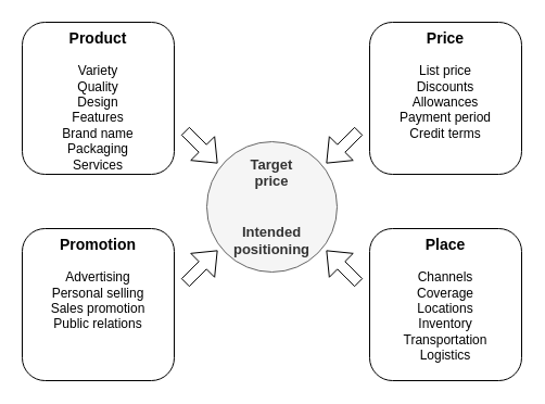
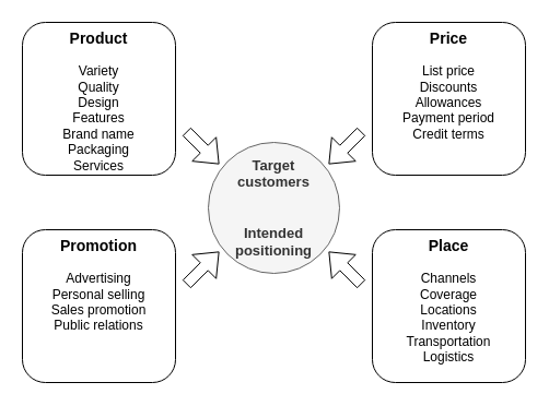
  <mxCell id="0" />
  <mxCell id="1" parent="0" />
  <mxCell id="2" value="&lt;div&gt;&lt;font style=&quot;font-size: 14px&quot;&gt;&lt;b&gt;Product&lt;/b&gt;&lt;/font&gt;&lt;/div&gt;&lt;div&gt;&lt;br&gt;&lt;/div&gt;&lt;div&gt;Variety&lt;/div&gt;&lt;div&gt;Quality&lt;/div&gt;&lt;div&gt;Design&lt;/div&gt;&lt;div&gt;Features&lt;/div&gt;&lt;div&gt;Brand name&lt;/div&gt;&lt;div&gt;Packaging&lt;/div&gt;&lt;div&gt;Services&lt;/div&gt;" style="rounded=1;whiteSpace=wrap;html=1;verticalAlign=top;" parent="1" vertex="1"><mxGeometry x="20" y="20" width="140" height="140" as="geometry" /></mxCell>
  <mxCell id="3" value="&lt;div&gt;&lt;b&gt;&lt;font style=&quot;font-size: 14px&quot;&gt;Place&lt;/font&gt;&lt;/b&gt;&lt;/div&gt;&lt;div&gt;&lt;br&gt;&lt;/div&gt;&lt;div&gt;Channels&lt;/div&gt;&lt;div&gt;Coverage&lt;/div&gt;&lt;div&gt;Locations&lt;/div&gt;&lt;div&gt;Inventory&lt;/div&gt;&lt;div&gt;Transportation&lt;/div&gt;&lt;div&gt;Logistics&lt;/div&gt;" style="rounded=1;whiteSpace=wrap;html=1;verticalAlign=top;" parent="1" vertex="1"><mxGeometry x="340" y="210" width="140" height="140" as="geometry" /></mxCell>
  <mxCell id="4" value="&lt;div style=&quot;font-size: 14px&quot;&gt;&lt;font style=&quot;font-size: 14px&quot;&gt;&lt;b&gt;Promotion&lt;/b&gt;&lt;/font&gt;&lt;/div&gt;&lt;div&gt;&lt;font style=&quot;font-size: 12px&quot;&gt;&lt;br&gt;&lt;/font&gt;&lt;/div&gt;&lt;div&gt;&lt;font style=&quot;font-size: 12px&quot;&gt;Advertising&lt;/font&gt;&lt;/div&gt;&lt;div&gt;Personal selling&lt;/div&gt;&lt;div&gt;Sales promotion&lt;/div&gt;&lt;div&gt;Public relations&lt;/div&gt;" style="rounded=1;whiteSpace=wrap;html=1;verticalAlign=top;" parent="1" vertex="1"><mxGeometry x="20" y="210" width="140" height="140" as="geometry" /></mxCell>
  <mxCell id="5" value="&lt;div&gt;&lt;font style=&quot;font-size: 14px&quot;&gt;&lt;b&gt;Price&lt;/b&gt;&lt;/font&gt;&lt;/div&gt;&lt;div&gt;&lt;br&gt;&lt;/div&gt;&lt;div&gt;List price&lt;/div&gt;&lt;div&gt;Discounts&lt;/div&gt;&lt;div&gt;Allowances&lt;/div&gt;&lt;div&gt;Payment period&lt;/div&gt;&lt;div&gt;Credit terms&lt;/div&gt;" style="rounded=1;whiteSpace=wrap;html=1;verticalAlign=top;" parent="1" vertex="1"><mxGeometry x="340" y="20" width="140" height="140" as="geometry" /></mxCell>
- <mxCell id="6" value="Target&lt;br style=&quot;font-size: 13px;&quot;&gt;price&lt;br style=&quot;font-size: 13px;&quot;&gt;&lt;br style=&quot;font-size: 13px;&quot;&gt;&lt;br style=&quot;font-size: 13px;&quot;&gt;Intended&lt;br style=&quot;font-size: 13px;&quot;&gt;positioning" style="ellipse;whiteSpace=wrap;html=1;aspect=fixed;verticalAlign=middle;fontSize=13;fontStyle=1;fillColor=#f5f5f5;strokeColor=#666666;fontColor=#333333;" parent="1" vertex="1"><mxGeometry x="190" y="130" width="120" height="120" as="geometry" /></mxCell>
+ <mxCell id="6" value="Target&lt;br style=&quot;font-size: 13px;&quot;&gt;customers&lt;br style=&quot;font-size: 13px;&quot;&gt;&lt;br style=&quot;font-size: 13px;&quot;&gt;&lt;br style=&quot;font-size: 13px;&quot;&gt;Intended&lt;br style=&quot;font-size: 13px;&quot;&gt;positioning" style="ellipse;whiteSpace=wrap;html=1;aspect=fixed;verticalAlign=middle;fontSize=13;fontStyle=1;fillColor=#f5f5f5;strokeColor=#666666;fontColor=#333333;" parent="1" vertex="1"><mxGeometry x="190" y="130" width="120" height="120" as="geometry" /></mxCell>
  <mxCell id="7" value="" style="shape=flexArrow;endArrow=classic;html=1;fontSize=13;" parent="1" edge="1"><mxGeometry width="50" height="50" relative="1" as="geometry"><mxPoint x="170" y="260" as="sourcePoint" /><mxPoint x="200" y="230" as="targetPoint" /></mxGeometry></mxCell>
  <mxCell id="8" value="" style="shape=flexArrow;endArrow=classic;html=1;fontSize=13;" parent="1" edge="1"><mxGeometry width="50" height="50" relative="1" as="geometry"><mxPoint x="170" y="120" as="sourcePoint" /><mxPoint x="200" y="150" as="targetPoint" /></mxGeometry></mxCell>
  <mxCell id="9" value="" style="shape=flexArrow;endArrow=classic;html=1;fontSize=13;" parent="1" edge="1"><mxGeometry width="50" height="50" relative="1" as="geometry"><mxPoint x="330" y="260" as="sourcePoint" /><mxPoint x="300" y="230" as="targetPoint" /></mxGeometry></mxCell>
  <mxCell id="10" value="" style="shape=flexArrow;endArrow=classic;html=1;fontSize=13;" parent="1" edge="1"><mxGeometry width="50" height="50" relative="1" as="geometry"><mxPoint x="330" y="120" as="sourcePoint" /><mxPoint x="300" y="150" as="targetPoint" /></mxGeometry></mxCell>
